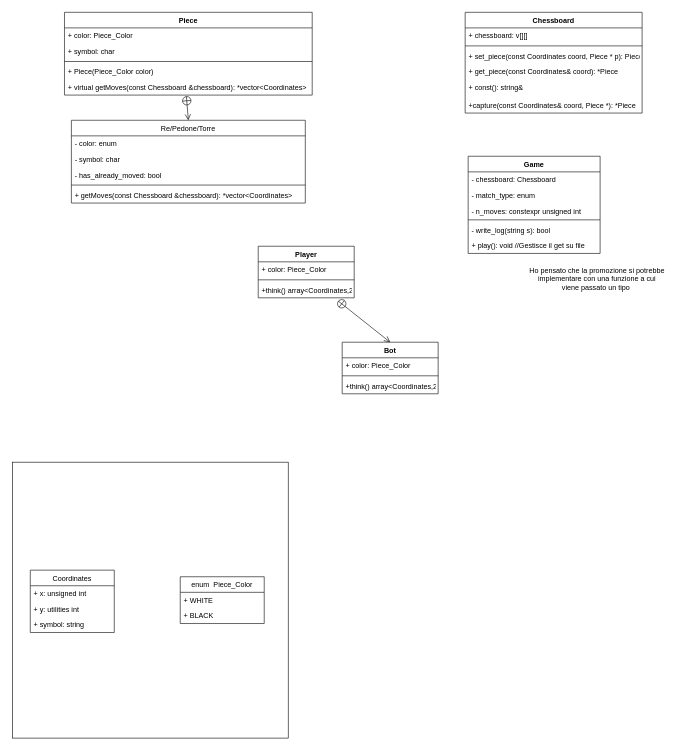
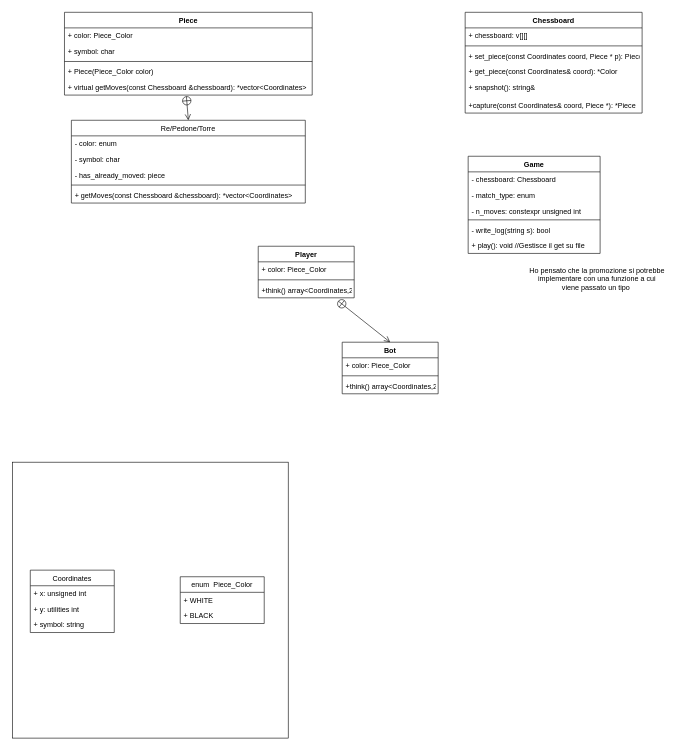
  <mxCell id="0" />
  <mxCell id="1" parent="0" />
  <mxCell id="2" value="" style="rounded=0;whiteSpace=wrap;html=1;" parent="1" vertex="1"><mxGeometry x="20" y="770" width="460" height="460" as="geometry" /></mxCell>
  <mxCell id="3" value="Piece" style="swimlane;fontStyle=1;align=center;verticalAlign=top;childLayout=stackLayout;horizontal=1;startSize=26;horizontalStack=0;resizeParent=1;resizeParentMax=0;resizeLast=0;collapsible=1;marginBottom=0;" parent="1" vertex="1"><mxGeometry x="107" y="20" width="413" height="138" as="geometry" /></mxCell>
  <mxCell id="4" value="+ color: Piece_Color" style="text;strokeColor=none;fillColor=none;align=left;verticalAlign=top;spacingLeft=4;spacingRight=4;overflow=hidden;rotatable=0;points=[[0,0.5],[1,0.5]];portConstraint=eastwest;" parent="3" vertex="1"><mxGeometry y="26" width="413" height="26" as="geometry" /></mxCell>
  <mxCell id="5" value="+ symbol: char" style="text;strokeColor=none;fillColor=none;align=left;verticalAlign=top;spacingLeft=4;spacingRight=4;overflow=hidden;rotatable=0;points=[[0,0.5],[1,0.5]];portConstraint=eastwest;" parent="3" vertex="1"><mxGeometry y="52" width="413" height="26" as="geometry" /></mxCell>
  <mxCell id="6" value="" style="line;strokeWidth=1;fillColor=none;align=left;verticalAlign=middle;spacingTop=-1;spacingLeft=3;spacingRight=3;rotatable=0;labelPosition=right;points=[];portConstraint=eastwest;" parent="3" vertex="1"><mxGeometry y="78" width="413" height="8" as="geometry" /></mxCell>
  <mxCell id="7" value="+ Piece(Piece_Color color)" style="text;strokeColor=none;fillColor=none;align=left;verticalAlign=top;spacingLeft=4;spacingRight=4;overflow=hidden;rotatable=0;points=[[0,0.5],[1,0.5]];portConstraint=eastwest;" parent="3" vertex="1"><mxGeometry y="86" width="413" height="26" as="geometry" /></mxCell>
  <mxCell id="8" value="+ virtual getMoves(const Chessboard &amp;chessboard): *vector&lt;Coordinates&gt;" style="text;strokeColor=none;fillColor=none;align=left;verticalAlign=top;spacingLeft=4;spacingRight=4;overflow=hidden;rotatable=0;points=[[0,0.5],[1,0.5]];portConstraint=eastwest;" parent="3" vertex="1"><mxGeometry y="112" width="413" height="26" as="geometry" /></mxCell>
  <mxCell id="9" value="Re/Pedone/Torre" style="swimlane;fontStyle=0;childLayout=stackLayout;horizontal=1;startSize=26;fillColor=none;horizontalStack=0;resizeParent=1;resizeParentMax=0;resizeLast=0;collapsible=1;marginBottom=0;" parent="1" vertex="1"><mxGeometry x="118.5" y="200" width="390" height="138" as="geometry" /></mxCell>
  <mxCell id="10" value="- color: enum" style="text;strokeColor=none;fillColor=none;align=left;verticalAlign=top;spacingLeft=4;spacingRight=4;overflow=hidden;rotatable=0;points=[[0,0.5],[1,0.5]];portConstraint=eastwest;" parent="9" vertex="1"><mxGeometry y="26" width="390" height="26" as="geometry" /></mxCell>
  <mxCell id="11" value="- symbol: char" style="text;strokeColor=none;fillColor=none;align=left;verticalAlign=top;spacingLeft=4;spacingRight=4;overflow=hidden;rotatable=0;points=[[0,0.5],[1,0.5]];portConstraint=eastwest;" parent="9" vertex="1"><mxGeometry y="52" width="390" height="26" as="geometry" /></mxCell>
- <mxCell id="12" value="- has_already_moved: bool" style="text;strokeColor=none;fillColor=none;align=left;verticalAlign=top;spacingLeft=4;spacingRight=4;overflow=hidden;rotatable=0;points=[[0,0.5],[1,0.5]];portConstraint=eastwest;" parent="9" vertex="1"><mxGeometry y="78" width="390" height="26" as="geometry" /></mxCell>
+ <mxCell id="12" value="- has_already_moved: piece" style="text;strokeColor=none;fillColor=none;align=left;verticalAlign=top;spacingLeft=4;spacingRight=4;overflow=hidden;rotatable=0;points=[[0,0.5],[1,0.5]];portConstraint=eastwest;" parent="9" vertex="1"><mxGeometry y="78" width="390" height="26" as="geometry" /></mxCell>
  <mxCell id="13" value="" style="line;strokeWidth=1;fillColor=none;align=left;verticalAlign=middle;spacingTop=-1;spacingLeft=3;spacingRight=3;rotatable=0;labelPosition=right;points=[];portConstraint=eastwest;" parent="9" vertex="1"><mxGeometry y="104" width="390" height="8" as="geometry" /></mxCell>
  <mxCell id="14" value="+ getMoves(const Chessboard &amp;chessboard): *vector&lt;Coordinates&gt;" style="text;strokeColor=none;fillColor=none;align=left;verticalAlign=top;spacingLeft=4;spacingRight=4;overflow=hidden;rotatable=0;points=[[0,0.5],[1,0.5]];portConstraint=eastwest;" parent="9" vertex="1"><mxGeometry y="112" width="390" height="26" as="geometry" /></mxCell>
  <mxCell id="15" value="" style="endArrow=open;startArrow=circlePlus;endFill=0;startFill=0;endSize=8;html=1;rounded=0;entryX=0.5;entryY=0;entryDx=0;entryDy=0;exitX=0.492;exitY=1.058;exitDx=0;exitDy=0;exitPerimeter=0;" parent="1" source="8" target="9" edge="1"><mxGeometry width="160" relative="1" as="geometry"><mxPoint x="350" y="200" as="sourcePoint" /><mxPoint x="520" y="220" as="targetPoint" /></mxGeometry></mxCell>
  <mxCell id="16" value="Chessboard" style="swimlane;fontStyle=1;align=center;verticalAlign=top;childLayout=stackLayout;horizontal=1;startSize=26;horizontalStack=0;resizeParent=1;resizeParentMax=0;resizeLast=0;collapsible=1;marginBottom=0;" parent="1" vertex="1"><mxGeometry x="775" y="20" width="295" height="168" as="geometry" /></mxCell>
  <mxCell id="17" value="+ chessboard: v[][]" style="text;strokeColor=none;fillColor=none;align=left;verticalAlign=top;spacingLeft=4;spacingRight=4;overflow=hidden;rotatable=0;points=[[0,0.5],[1,0.5]];portConstraint=eastwest;" parent="16" vertex="1"><mxGeometry y="26" width="295" height="26" as="geometry" /></mxCell>
  <mxCell id="18" value="" style="line;strokeWidth=1;fillColor=none;align=left;verticalAlign=middle;spacingTop=-1;spacingLeft=3;spacingRight=3;rotatable=0;labelPosition=right;points=[];portConstraint=eastwest;" parent="16" vertex="1"><mxGeometry y="52" width="295" height="8" as="geometry" /></mxCell>
  <mxCell id="19" value="+ set_piece(const Coordinates coord, Piece * p): Piece *" style="text;strokeColor=none;fillColor=none;align=left;verticalAlign=top;spacingLeft=4;spacingRight=4;overflow=hidden;rotatable=0;points=[[0,0.5],[1,0.5]];portConstraint=eastwest;" parent="16" vertex="1"><mxGeometry y="60" width="295" height="26" as="geometry" /></mxCell>
- <mxCell id="20" value="+ get_piece(const Coordinates&amp; coord): *Piece" style="text;strokeColor=none;fillColor=none;align=left;verticalAlign=top;spacingLeft=4;spacingRight=4;overflow=hidden;rotatable=0;points=[[0,0.5],[1,0.5]];portConstraint=eastwest;" parent="16" vertex="1"><mxGeometry y="86" width="295" height="26" as="geometry" /></mxCell>
- <mxCell id="21" value="+ const(): string&amp;" style="text;strokeColor=none;fillColor=none;align=left;verticalAlign=top;spacingLeft=4;spacingRight=4;overflow=hidden;rotatable=0;points=[[0,0.5],[1,0.5]];portConstraint=eastwest;" parent="16" vertex="1"><mxGeometry y="112" width="295" height="30" as="geometry" /></mxCell>
+ <mxCell id="20" value="+ get_piece(const Coordinates&amp; coord): *Color" style="text;strokeColor=none;fillColor=none;align=left;verticalAlign=top;spacingLeft=4;spacingRight=4;overflow=hidden;rotatable=0;points=[[0,0.5],[1,0.5]];portConstraint=eastwest;" parent="16" vertex="1"><mxGeometry y="86" width="295" height="26" as="geometry" /></mxCell>
+ <mxCell id="21" value="+ snapshot(): string&amp;" style="text;strokeColor=none;fillColor=none;align=left;verticalAlign=top;spacingLeft=4;spacingRight=4;overflow=hidden;rotatable=0;points=[[0,0.5],[1,0.5]];portConstraint=eastwest;" parent="16" vertex="1"><mxGeometry y="112" width="295" height="30" as="geometry" /></mxCell>
  <mxCell id="22" value="+capture(const Coordinates&amp; coord, Piece *): *Piece" style="text;strokeColor=none;fillColor=none;align=left;verticalAlign=top;spacingLeft=4;spacingRight=4;overflow=hidden;rotatable=0;points=[[0,0.5],[1,0.5]];portConstraint=eastwest;" vertex="1" parent="16"><mxGeometry y="142" width="295" height="26" as="geometry" /></mxCell>
  <mxCell id="23" value="Player" style="swimlane;fontStyle=1;align=center;verticalAlign=top;childLayout=stackLayout;horizontal=1;startSize=26;horizontalStack=0;resizeParent=1;resizeParentMax=0;resizeLast=0;collapsible=1;marginBottom=0;" parent="1" vertex="1"><mxGeometry x="430" y="410" width="160" height="86" as="geometry" /></mxCell>
  <mxCell id="24" value="+ color: Piece_Color" style="text;strokeColor=none;fillColor=none;align=left;verticalAlign=top;spacingLeft=4;spacingRight=4;overflow=hidden;rotatable=0;points=[[0,0.5],[1,0.5]];portConstraint=eastwest;" parent="23" vertex="1"><mxGeometry y="26" width="160" height="26" as="geometry" /></mxCell>
  <mxCell id="25" value="" style="line;strokeWidth=1;fillColor=none;align=left;verticalAlign=middle;spacingTop=-1;spacingLeft=3;spacingRight=3;rotatable=0;labelPosition=right;points=[];portConstraint=eastwest;" parent="23" vertex="1"><mxGeometry y="52" width="160" height="8" as="geometry" /></mxCell>
  <mxCell id="26" value="+think() array&lt;Coordinates,2&gt;" style="text;strokeColor=none;fillColor=none;align=left;verticalAlign=top;spacingLeft=4;spacingRight=4;overflow=hidden;rotatable=0;points=[[0,0.5],[1,0.5]];portConstraint=eastwest;" parent="23" vertex="1"><mxGeometry y="60" width="160" height="26" as="geometry" /></mxCell>
  <mxCell id="27" value="Coordinates" style="swimlane;fontStyle=0;childLayout=stackLayout;horizontal=1;startSize=26;fillColor=none;horizontalStack=0;resizeParent=1;resizeParentMax=0;resizeLast=0;collapsible=1;marginBottom=0;" parent="1" vertex="1"><mxGeometry x="50" y="950" width="140" height="104" as="geometry" /></mxCell>
  <mxCell id="28" value="+ x: unsigned int" style="text;strokeColor=none;fillColor=none;align=left;verticalAlign=top;spacingLeft=4;spacingRight=4;overflow=hidden;rotatable=0;points=[[0,0.5],[1,0.5]];portConstraint=eastwest;" parent="27" vertex="1"><mxGeometry y="26" width="140" height="26" as="geometry" /></mxCell>
  <mxCell id="29" value="+ y: utilities int" style="text;strokeColor=none;fillColor=none;align=left;verticalAlign=top;spacingLeft=4;spacingRight=4;overflow=hidden;rotatable=0;points=[[0,0.5],[1,0.5]];portConstraint=eastwest;" parent="27" vertex="1"><mxGeometry y="52" width="140" height="26" as="geometry" /></mxCell>
  <mxCell id="30" value="+ symbol: string" style="text;strokeColor=none;fillColor=none;align=left;verticalAlign=top;spacingLeft=4;spacingRight=4;overflow=hidden;rotatable=0;points=[[0,0.5],[1,0.5]];portConstraint=eastwest;" parent="27" vertex="1"><mxGeometry y="78" width="140" height="26" as="geometry" /></mxCell>
  <mxCell id="31" value="enum  Piece_Color" style="swimlane;fontStyle=0;childLayout=stackLayout;horizontal=1;startSize=26;fillColor=none;horizontalStack=0;resizeParent=1;resizeParentMax=0;resizeLast=0;collapsible=1;marginBottom=0;" parent="1" vertex="1"><mxGeometry x="300" y="961" width="140" height="78" as="geometry" /></mxCell>
  <mxCell id="32" value="+ WHITE" style="text;strokeColor=none;fillColor=none;align=left;verticalAlign=top;spacingLeft=4;spacingRight=4;overflow=hidden;rotatable=0;points=[[0,0.5],[1,0.5]];portConstraint=eastwest;" parent="31" vertex="1"><mxGeometry y="26" width="140" height="26" as="geometry" /></mxCell>
  <mxCell id="33" value="+ BLACK&#10;" style="text;strokeColor=none;fillColor=none;align=left;verticalAlign=top;spacingLeft=4;spacingRight=4;overflow=hidden;rotatable=0;points=[[0,0.5],[1,0.5]];portConstraint=eastwest;" parent="31" vertex="1"><mxGeometry y="52" width="140" height="26" as="geometry" /></mxCell>
  <mxCell id="34" value="Bot" style="swimlane;fontStyle=1;align=center;verticalAlign=top;childLayout=stackLayout;horizontal=1;startSize=26;horizontalStack=0;resizeParent=1;resizeParentMax=0;resizeLast=0;collapsible=1;marginBottom=0;" parent="1" vertex="1"><mxGeometry x="570" y="570" width="160" height="86" as="geometry" /></mxCell>
  <mxCell id="35" value="+ color: Piece_Color" style="text;strokeColor=none;fillColor=none;align=left;verticalAlign=top;spacingLeft=4;spacingRight=4;overflow=hidden;rotatable=0;points=[[0,0.5],[1,0.5]];portConstraint=eastwest;" parent="34" vertex="1"><mxGeometry y="26" width="160" height="26" as="geometry" /></mxCell>
  <mxCell id="36" value="" style="line;strokeWidth=1;fillColor=none;align=left;verticalAlign=middle;spacingTop=-1;spacingLeft=3;spacingRight=3;rotatable=0;labelPosition=right;points=[];portConstraint=eastwest;" parent="34" vertex="1"><mxGeometry y="52" width="160" height="8" as="geometry" /></mxCell>
  <mxCell id="37" value="+think() array&lt;Coordinates,2&gt;" style="text;strokeColor=none;fillColor=none;align=left;verticalAlign=top;spacingLeft=4;spacingRight=4;overflow=hidden;rotatable=0;points=[[0,0.5],[1,0.5]];portConstraint=eastwest;" parent="34" vertex="1"><mxGeometry y="60" width="160" height="26" as="geometry" /></mxCell>
  <mxCell id="38" value="" style="endArrow=open;startArrow=circlePlus;endFill=0;startFill=0;endSize=8;html=1;rounded=0;entryX=0.5;entryY=0;entryDx=0;entryDy=0;exitX=0.831;exitY=1.192;exitDx=0;exitDy=0;exitPerimeter=0;" parent="1" source="26" target="34" edge="1"><mxGeometry width="160" relative="1" as="geometry"><mxPoint x="1059.996" y="487.998" as="sourcePoint" /><mxPoint x="944.8" y="508.49" as="targetPoint" /></mxGeometry></mxCell>
  <mxCell id="39" value="Game" style="swimlane;fontStyle=1;align=center;verticalAlign=top;childLayout=stackLayout;horizontal=1;startSize=26;horizontalStack=0;resizeParent=1;resizeParentMax=0;resizeLast=0;collapsible=1;marginBottom=0;" vertex="1" parent="1"><mxGeometry x="780" y="260" width="220" height="162" as="geometry" /></mxCell>
  <mxCell id="40" value="- chessboard: Chessboard" style="text;strokeColor=none;fillColor=none;align=left;verticalAlign=top;spacingLeft=4;spacingRight=4;overflow=hidden;rotatable=0;points=[[0,0.5],[1,0.5]];portConstraint=eastwest;" vertex="1" parent="39"><mxGeometry y="26" width="220" height="26" as="geometry" /></mxCell>
  <mxCell id="41" value="- match_type: enum" style="text;strokeColor=none;fillColor=none;align=left;verticalAlign=top;spacingLeft=4;spacingRight=4;overflow=hidden;rotatable=0;points=[[0,0.5],[1,0.5]];portConstraint=eastwest;" vertex="1" parent="39"><mxGeometry y="52" width="220" height="26" as="geometry" /></mxCell>
  <mxCell id="42" value="- n_moves: constexpr unsigned int" style="text;strokeColor=none;fillColor=none;align=left;verticalAlign=top;spacingLeft=4;spacingRight=4;overflow=hidden;rotatable=0;points=[[0,0.5],[1,0.5]];portConstraint=eastwest;" vertex="1" parent="39"><mxGeometry y="78" width="220" height="24" as="geometry" /></mxCell>
  <mxCell id="43" value="" style="line;strokeWidth=1;fillColor=none;align=left;verticalAlign=middle;spacingTop=-1;spacingLeft=3;spacingRight=3;rotatable=0;labelPosition=right;points=[];portConstraint=eastwest;" vertex="1" parent="39"><mxGeometry y="102" width="220" height="8" as="geometry" /></mxCell>
  <mxCell id="44" value="- write_log(string s): bool" style="text;strokeColor=none;fillColor=none;align=left;verticalAlign=top;spacingLeft=4;spacingRight=4;overflow=hidden;rotatable=0;points=[[0,0.5],[1,0.5]];portConstraint=eastwest;" vertex="1" parent="39"><mxGeometry y="110" width="220" height="26" as="geometry" /></mxCell>
  <mxCell id="45" value="+ play(): void //Gestisce il get su file" style="text;strokeColor=none;fillColor=none;align=left;verticalAlign=top;spacingLeft=4;spacingRight=4;overflow=hidden;rotatable=0;points=[[0,0.5],[1,0.5]];portConstraint=eastwest;" vertex="1" parent="39"><mxGeometry y="136" width="220" height="26" as="geometry" /></mxCell>
  <mxCell id="46" value="Ho pensato che la promozione si potrebbe implementare con una funzione a cui viene passato un tipo&amp;nbsp;" style="text;html=1;strokeColor=none;fillColor=none;align=center;verticalAlign=middle;whiteSpace=wrap;rounded=0;" vertex="1" parent="1"><mxGeometry x="880" y="450" width="230" height="30" as="geometry" /></mxCell>
